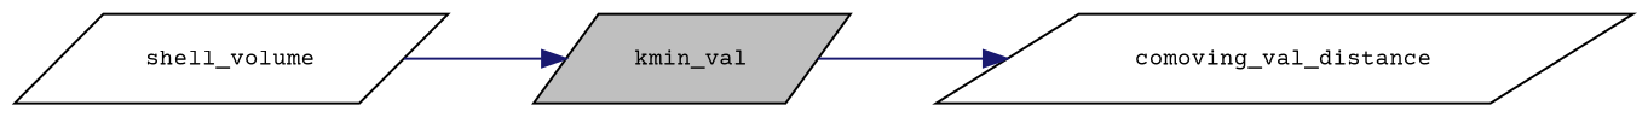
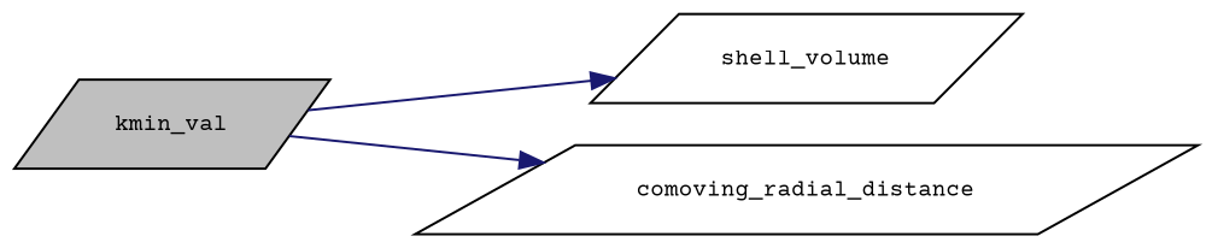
  digraph {
    fontname="Courier Prime"
    rankdir=LR
    node [color=black fillcolor=white fontname="Courier Prime" fontsize=10 shape=parallelogram style=filled]
    edge [color=midnightblue fontname="Courier Prime" fontsize=10 labelfontname=Helvetica labelfontsize=10 style=solid]
    n1 [fillcolor=grey75 fontcolor=black height=0.2 label=kmin_val width=0.4]
    n2 [height=0.2 label=shell_volume width=0.4]
-   n3 [height=0.2 label=comoving_val_distance width=0.4]
-   n2 -> n1
+   n3 [height=0.2 label=comoving_radial_distance width=0.4]
+   n1 -> n2
    n1 -> n3
  }
